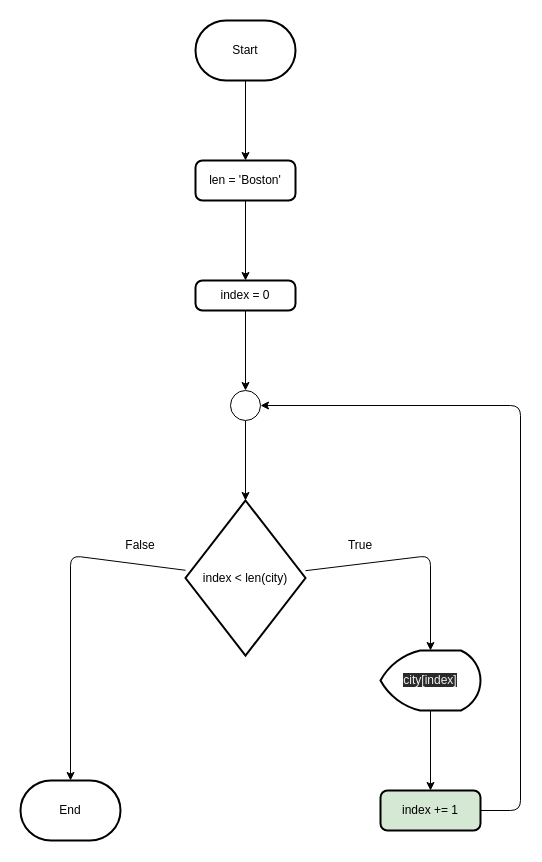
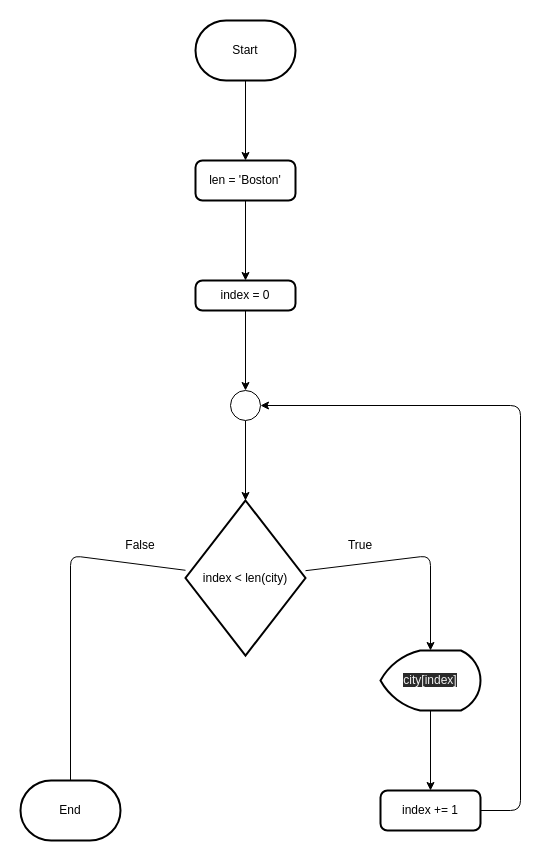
  <mxCell id="0" />
  <mxCell id="1" parent="0" />
  <mxCell id="2" value="" style="edgeStyle=none;html=1;" parent="1" source="3" target="5" edge="1"><mxGeometry relative="1" as="geometry" /></mxCell>
  <mxCell id="3" value="Start" style="strokeWidth=2;html=1;shape=mxgraph.flowchart.terminator;whiteSpace=wrap;" parent="1" vertex="1"><mxGeometry x="195" y="20" width="100" height="60" as="geometry" /></mxCell>
  <mxCell id="4" value="" style="edgeStyle=none;html=1;" parent="1" source="5" target="7" edge="1"><mxGeometry relative="1" as="geometry" /></mxCell>
  <mxCell id="5" value="len = 'Boston'" style="rounded=1;whiteSpace=wrap;html=1;absoluteArcSize=1;arcSize=14;strokeWidth=2;" parent="1" vertex="1"><mxGeometry x="195" y="160" width="100" height="40" as="geometry" /></mxCell>
  <mxCell id="6" value="" style="edgeStyle=none;html=1;" parent="1" source="7" target="9" edge="1"><mxGeometry relative="1" as="geometry" /></mxCell>
  <mxCell id="7" value="index = 0" style="rounded=1;whiteSpace=wrap;html=1;absoluteArcSize=1;arcSize=14;strokeWidth=2;" parent="1" vertex="1"><mxGeometry x="195" y="280" width="100" height="30" as="geometry" /></mxCell>
  <mxCell id="8" value="" style="edgeStyle=none;html=1;" parent="1" source="9" target="14" edge="1"><mxGeometry relative="1" as="geometry" /></mxCell>
  <mxCell id="9" value="" style="ellipse;whiteSpace=wrap;html=1;aspect=fixed;" parent="1" vertex="1"><mxGeometry x="230" y="390" width="30" height="30" as="geometry" /></mxCell>
  <mxCell id="10" value="True" style="text;html=1;strokeColor=none;fillColor=none;align=center;verticalAlign=middle;whiteSpace=wrap;rounded=0;" parent="1" vertex="1"><mxGeometry x="330" y="530" width="60" height="30" as="geometry" /></mxCell>
  <mxCell id="11" value="False" style="text;html=1;strokeColor=none;fillColor=none;align=center;verticalAlign=middle;whiteSpace=wrap;rounded=0;" parent="1" vertex="1"><mxGeometry x="110" y="530" width="60" height="30" as="geometry" /></mxCell>
- <mxCell id="12" style="edgeStyle=none;html=1;entryX=0.5;entryY=0;entryDx=0;entryDy=0;entryPerimeter=0;" parent="1" source="14" target="15" edge="1"><mxGeometry relative="1" as="geometry"><Array as="points"><mxPoint x="70" y="555" /></Array></mxGeometry></mxCell>
+ <mxCell id="12" style="edgeStyle=none;html=1;entryX=0.5;entryY=0;entryDx=0;entryDy=0;entryPerimeter=0;endArrow=none;" parent="1" source="14" target="15" edge="1"><mxGeometry relative="1" as="geometry"><Array as="points"><mxPoint x="70" y="555" /></Array></mxGeometry></mxCell>
  <mxCell id="13" style="edgeStyle=none;html=1;entryX=0.5;entryY=0;entryDx=0;entryDy=0;entryPerimeter=0;" parent="1" source="14" target="19" edge="1"><mxGeometry relative="1" as="geometry"><Array as="points"><mxPoint x="430" y="555" /></Array></mxGeometry></mxCell>
  <mxCell id="14" value="index &amp;lt; len(city)" style="strokeWidth=2;html=1;shape=mxgraph.flowchart.decision;whiteSpace=wrap;" parent="1" vertex="1"><mxGeometry x="185" y="500" width="120" height="155" as="geometry" /></mxCell>
  <mxCell id="15" value="End" style="strokeWidth=2;html=1;shape=mxgraph.flowchart.terminator;whiteSpace=wrap;" parent="1" vertex="1"><mxGeometry x="20" y="780" width="100" height="60" as="geometry" /></mxCell>
  <mxCell id="16" style="edgeStyle=none;html=1;entryX=1;entryY=0.5;entryDx=0;entryDy=0;" parent="1" source="17" target="9" edge="1"><mxGeometry relative="1" as="geometry"><Array as="points"><mxPoint x="520" y="810" /><mxPoint x="520" y="405" /></Array></mxGeometry></mxCell>
- <mxCell id="17" value="index += 1" style="rounded=1;whiteSpace=wrap;html=1;absoluteArcSize=1;arcSize=14;strokeWidth=2;fillColor=#d5e8d4;" parent="1" vertex="1"><mxGeometry x="380" y="790" width="100" height="40" as="geometry" /></mxCell>
+ <mxCell id="17" value="index += 1" style="rounded=1;whiteSpace=wrap;html=1;absoluteArcSize=1;arcSize=14;strokeWidth=2;" parent="1" vertex="1"><mxGeometry x="380" y="790" width="100" height="40" as="geometry" /></mxCell>
  <mxCell id="18" value="" style="edgeStyle=none;html=1;" parent="1" source="19" target="17" edge="1"><mxGeometry relative="1" as="geometry" /></mxCell>
  <mxCell id="19" value="&lt;span style=&quot;color: rgb(240 , 240 , 240) ; font-family: &amp;#34;helvetica&amp;#34; ; font-size: 12px ; font-style: normal ; font-weight: 400 ; letter-spacing: normal ; text-align: center ; text-indent: 0px ; text-transform: none ; word-spacing: 0px ; background-color: rgb(42 , 42 , 42) ; display: inline ; float: none&quot;&gt;city[index]&lt;/span&gt;" style="strokeWidth=2;html=1;shape=mxgraph.flowchart.display;whiteSpace=wrap;" parent="1" vertex="1"><mxGeometry x="380" y="650" width="100" height="60" as="geometry" /></mxCell>
